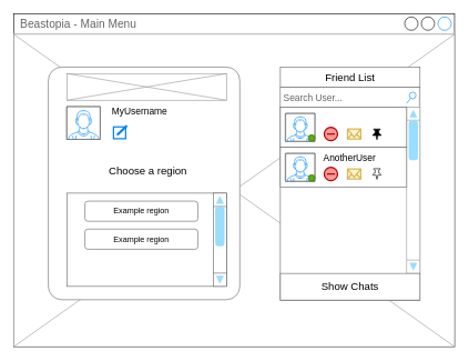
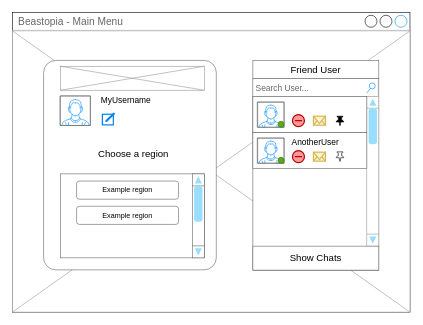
  <mxCell id="0" />
  <mxCell id="1" parent="0" />
  <mxCell id="2" value="Beastopia&amp;nbsp;- Main Menu" style="strokeWidth=1;shadow=0;dashed=0;align=center;html=1;shape=mxgraph.mockup.containers.window;align=left;verticalAlign=top;spacingLeft=8;strokeColor2=#008cff;strokeColor3=#c4c4c4;fontColor=#666666;mainText=;fontSize=17;labelBackgroundColor=none;whiteSpace=wrap;" parent="1" vertex="1"><mxGeometry x="20" y="20" width="663" height="500" as="geometry" /></mxCell>
  <mxCell id="3" value="" style="verticalLabelPosition=bottom;shadow=0;dashed=0;align=center;html=1;verticalAlign=top;strokeWidth=1;shape=mxgraph.mockup.graphics.simpleIcon;strokeColor=#999999;" parent="1" vertex="1"><mxGeometry x="20" y="51" width="663" height="469" as="geometry" /></mxCell>
  <mxCell id="4" value="&lt;p style=&quot;line-height: 20%;&quot;&gt;&lt;br&gt;&lt;/p&gt;" style="strokeWidth=1;shadow=0;dashed=0;align=center;html=1;shape=mxgraph.mockup.text.textBox;fontColor=#666666;align=left;fontSize=17;spacingLeft=4;spacingTop=-3;whiteSpace=wrap;strokeColor=#666666;mainText=" parent="1" vertex="1"><mxGeometry x="421" y="130.25" width="210" height="320.25" as="geometry" /></mxCell>
  <mxCell id="5" value="" style="verticalLabelPosition=bottom;shadow=0;dashed=0;align=center;html=1;verticalAlign=top;strokeWidth=1;shape=mxgraph.mockup.navigation.scrollBar;strokeColor=#999999;barPos=100;fillColor2=#99ddff;strokeColor2=none;direction=north;" parent="1" vertex="1"><mxGeometry x="611" y="160" width="20" height="250" as="geometry" /></mxCell>
  <mxCell id="6" value="&lt;font style=&quot;font-size: 14px;&quot;&gt;Search User...&lt;/font&gt;" style="strokeWidth=1;shadow=0;dashed=0;align=center;html=1;shape=mxgraph.mockup.forms.searchBox;strokeColor=#999999;mainText=;strokeColor2=#008cff;fontColor=#666666;fontSize=17;align=left;spacingLeft=3;whiteSpace=wrap;" parent="1" vertex="1"><mxGeometry x="421" y="130.75" width="209" height="30" as="geometry" /></mxCell>
  <mxCell id="7" value="" style="strokeWidth=1;shadow=0;dashed=0;align=center;html=1;shape=mxgraph.mockup.text.textBox;fontColor=#666666;align=left;fontSize=17;spacingLeft=4;spacingTop=-3;strokeColor=#666666;mainText=;whiteSpace=wrap;" parent="1" vertex="1"><mxGeometry x="421" y="100.25" width="210" height="30" as="geometry" /></mxCell>
  <mxCell id="8" value="" style="rounded=0;whiteSpace=wrap;html=1;strokeColor=#666666;" parent="1" vertex="1"><mxGeometry x="421" y="160.75" width="190" height="60" as="geometry" /></mxCell>
  <mxCell id="9" value="" style="html=1;verticalLabelPosition=bottom;align=center;labelBackgroundColor=#ffffff;verticalAlign=top;strokeWidth=2;shadow=0;dashed=0;shape=mxgraph.ios7.icons.mail;fillColor=#fff2cc;strokeColor=#d6b656;" parent="1" vertex="1"><mxGeometry x="522" y="193.25" width="20" height="15" as="geometry" /></mxCell>
  <mxCell id="10" value="" style="verticalLabelPosition=bottom;shadow=0;dashed=0;align=center;html=1;verticalAlign=top;strokeWidth=1;shape=mxgraph.mockup.containers.userMale;strokeColor=#666666;strokeColor2=#008cff;" parent="1" vertex="1"><mxGeometry x="429" y="169.75" width="44" height="42" as="geometry" /></mxCell>
  <mxCell id="11" value="" style="ellipse;whiteSpace=wrap;html=1;aspect=fixed;fillColor=#60a917;fontColor=#ffffff;strokeColor=#2D7600;" parent="1" vertex="1"><mxGeometry x="463" y="201.75" width="10" height="10" as="geometry" /></mxCell>
  <mxCell id="12" value="" style="html=1;verticalLabelPosition=bottom;align=center;labelBackgroundColor=#ffffff;verticalAlign=top;strokeWidth=2;strokeColor=#B20000;shadow=0;dashed=0;shape=mxgraph.ios7.icons.delete;fillColor=#FF9999;fontColor=#ffffff;" parent="1" vertex="1"><mxGeometry x="487" y="190.75" width="20" height="20" as="geometry" /></mxCell>
  <mxCell id="13" value="" style="rounded=1;whiteSpace=wrap;html=1;arcSize=7;strokeColor=#666666;" parent="1" vertex="1"><mxGeometry x="72" y="100.25" width="288" height="349.25" as="geometry" /></mxCell>
  <mxCell id="14" value="" style="verticalLabelPosition=bottom;shadow=0;dashed=0;align=center;html=1;verticalAlign=top;strokeWidth=1;shape=mxgraph.mockup.containers.userMale;strokeColor=#666666;strokeColor2=#008cff;" parent="1" vertex="1"><mxGeometry x="100" y="159.5" width="50" height="49.25" as="geometry" /></mxCell>
  <mxCell id="15" value="&lt;p style=&quot;line-height: 120%;&quot;&gt;&lt;font style=&quot;font-size: 14px;&quot;&gt;MyUsername&lt;/font&gt;&lt;/p&gt;" style="text;html=1;strokeColor=none;fillColor=none;align=left;verticalAlign=middle;whiteSpace=wrap;rounded=0;" parent="1" vertex="1"><mxGeometry x="166" y="159.5" width="114" height="12.5" as="geometry" /></mxCell>
  <mxCell id="16" value="" style="html=1;verticalLabelPosition=bottom;align=center;labelBackgroundColor=#ffffff;verticalAlign=top;strokeWidth=2;strokeColor=#0080F0;shadow=0;dashed=0;shape=mxgraph.ios7.icons.edit;" parent="1" vertex="1"><mxGeometry x="170" y="188.35" width="20" height="19.4" as="geometry" /></mxCell>
  <mxCell id="17" value="" style="rounded=0;whiteSpace=wrap;html=1;strokeColor=#666666;" parent="1" vertex="1"><mxGeometry x="100" y="289.5" width="240" height="140" as="geometry" /></mxCell>
  <mxCell id="18" value="" style="rounded=1;whiteSpace=wrap;html=1;strokeColor=#666666;" parent="1" vertex="1"><mxGeometry x="127" y="301.5" width="170" height="30.25" as="geometry" /></mxCell>
  <mxCell id="19" value="" style="rounded=1;whiteSpace=wrap;html=1;strokeColor=#666666;" parent="1" vertex="1"><mxGeometry x="127" y="343.5" width="170" height="30.25" as="geometry" /></mxCell>
  <mxCell id="20" value="Example region" style="text;html=1;strokeColor=none;fillColor=none;align=center;verticalAlign=middle;whiteSpace=wrap;rounded=0;" parent="1" vertex="1"><mxGeometry x="157" y="301.5" width="110" height="30" as="geometry" /></mxCell>
  <mxCell id="21" value="Example region" style="text;html=1;strokeColor=none;fillColor=none;align=center;verticalAlign=middle;whiteSpace=wrap;rounded=0;" parent="1" vertex="1"><mxGeometry x="157" y="343.5" width="110" height="30" as="geometry" /></mxCell>
  <mxCell id="22" value="Choose a region" style="text;html=1;strokeColor=none;fillColor=none;align=center;verticalAlign=middle;whiteSpace=wrap;rounded=0;fontSize=16;" parent="1" vertex="1"><mxGeometry x="150" y="239.5" width="144" height="30" as="geometry" /></mxCell>
  <mxCell id="23" value="" style="verticalLabelPosition=bottom;shadow=0;dashed=0;align=center;html=1;verticalAlign=top;strokeWidth=1;shape=mxgraph.mockup.navigation.scrollBar;strokeColor=#666666;barPos=100;fillColor2=#99ddff;strokeColor2=none;direction=north;" parent="1" vertex="1"><mxGeometry x="320" y="289.5" width="20" height="140" as="geometry" /></mxCell>
  <mxCell id="24" value="" style="strokeWidth=1;shadow=0;dashed=0;align=center;html=1;shape=mxgraph.mockup.text.textBox;fontColor=#666666;align=left;fontSize=17;spacingLeft=4;spacingTop=-3;whiteSpace=wrap;strokeColor=#666666;mainText=" parent="1" vertex="1"><mxGeometry x="421" y="410" width="210" height="40" as="geometry" /></mxCell>
- <mxCell id="25" value="Friend List" style="text;html=1;strokeColor=none;fillColor=none;align=center;verticalAlign=middle;whiteSpace=wrap;rounded=0;fontSize=16;" parent="1" vertex="1"><mxGeometry x="453.5" y="99.75" width="144" height="30" as="geometry" /></mxCell>
+ <mxCell id="25" value="Friend User" style="text;html=1;strokeColor=none;fillColor=none;align=center;verticalAlign=middle;whiteSpace=wrap;rounded=0;fontSize=16;" parent="1" vertex="1"><mxGeometry x="453.5" y="99.75" width="144" height="30" as="geometry" /></mxCell>
  <mxCell id="26" value="Show Chats" style="text;html=1;strokeColor=none;fillColor=none;align=center;verticalAlign=middle;whiteSpace=wrap;rounded=0;fontSize=16;" parent="1" vertex="1"><mxGeometry x="454" y="415" width="144" height="30" as="geometry" /></mxCell>
  <mxCell id="27" value="" style="rounded=0;whiteSpace=wrap;html=1;strokeColor=#666666;" parent="1" vertex="1"><mxGeometry x="421" y="220.75" width="190" height="60" as="geometry" /></mxCell>
  <mxCell id="28" value="&lt;p style=&quot;line-height: 120%;&quot;&gt;&lt;span style=&quot;font-size: 14px;&quot;&gt;AnotherUser&lt;/span&gt;&lt;/p&gt;" style="text;html=1;strokeColor=none;fillColor=none;align=left;verticalAlign=middle;whiteSpace=wrap;rounded=0;" parent="1" vertex="1"><mxGeometry x="484" y="229.75" width="98" height="12.5" as="geometry" /></mxCell>
  <mxCell id="29" value="" style="html=1;verticalLabelPosition=bottom;align=center;labelBackgroundColor=#ffffff;verticalAlign=top;strokeWidth=2;shadow=0;dashed=0;shape=mxgraph.ios7.icons.mail;fillColor=#fff2cc;strokeColor=#d6b656;" parent="1" vertex="1"><mxGeometry x="522" y="253.25" width="20" height="15" as="geometry" /></mxCell>
  <mxCell id="30" value="" style="verticalLabelPosition=bottom;shadow=0;dashed=0;align=center;html=1;verticalAlign=top;strokeWidth=1;shape=mxgraph.mockup.containers.userMale;strokeColor=#666666;strokeColor2=#008cff;" parent="1" vertex="1"><mxGeometry x="429" y="229.75" width="44" height="42" as="geometry" /></mxCell>
  <mxCell id="31" value="" style="ellipse;whiteSpace=wrap;html=1;aspect=fixed;fillColor=#60a917;fontColor=#ffffff;strokeColor=#2D7600;" parent="1" vertex="1"><mxGeometry x="463" y="261.75" width="10" height="10" as="geometry" /></mxCell>
  <mxCell id="32" value="" style="html=1;verticalLabelPosition=bottom;align=center;labelBackgroundColor=#ffffff;verticalAlign=top;strokeWidth=2;strokeColor=#B20000;shadow=0;dashed=0;shape=mxgraph.ios7.icons.delete;fillColor=#FF9999;fontColor=#ffffff;" parent="1" vertex="1"><mxGeometry x="487" y="250.75" width="20" height="20" as="geometry" /></mxCell>
  <mxCell id="33" value="" style="sketch=0;pointerEvents=1;shadow=0;dashed=0;html=1;labelPosition=center;verticalLabelPosition=bottom;verticalAlign=top;outlineConnect=0;align=center;shape=mxgraph.office.concepts.pin;fillColor=#000000;" parent="1" vertex="1"><mxGeometry x="560" y="193.25" width="12.5" height="16" as="geometry" /></mxCell>
  <mxCell id="34" value="" style="sketch=0;pointerEvents=1;shadow=0;dashed=0;html=1;labelPosition=center;verticalLabelPosition=bottom;verticalAlign=top;outlineConnect=0;align=center;shape=mxgraph.office.concepts.pin;" parent="1" vertex="1"><mxGeometry x="560" y="252.75" width="12.5" height="16" as="geometry" /></mxCell>
  <mxCell id="35" value="" style="verticalLabelPosition=bottom;shadow=0;dashed=0;align=center;html=1;verticalAlign=top;strokeWidth=1;shape=mxgraph.mockup.graphics.simpleIcon;strokeColor=#999999;" parent="1" vertex="1"><mxGeometry x="100" y="110" width="240" height="40" as="geometry" /></mxCell>
